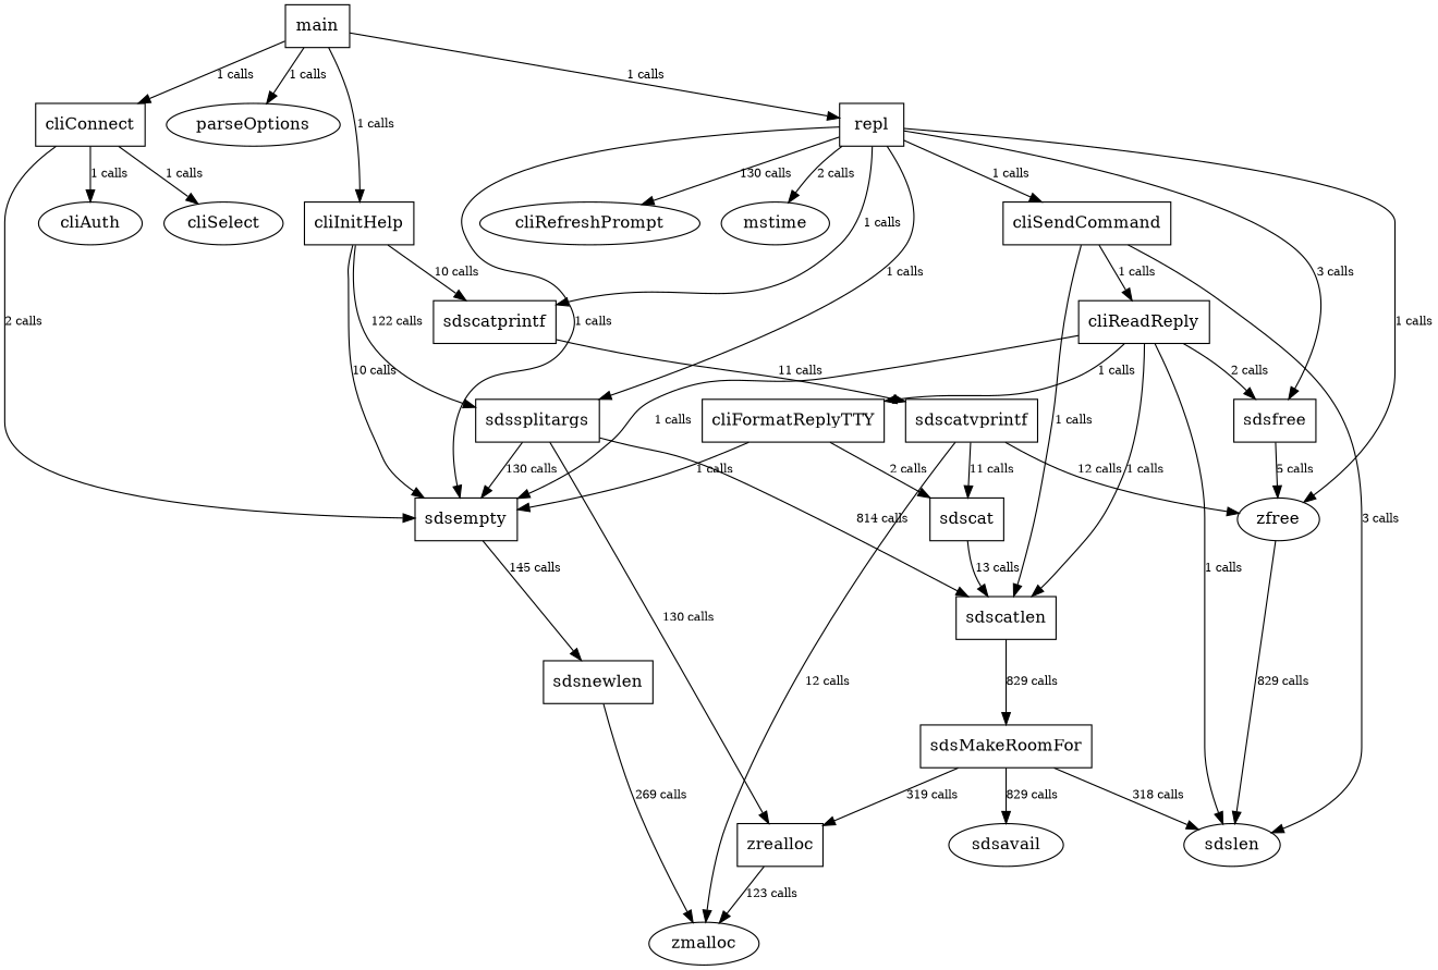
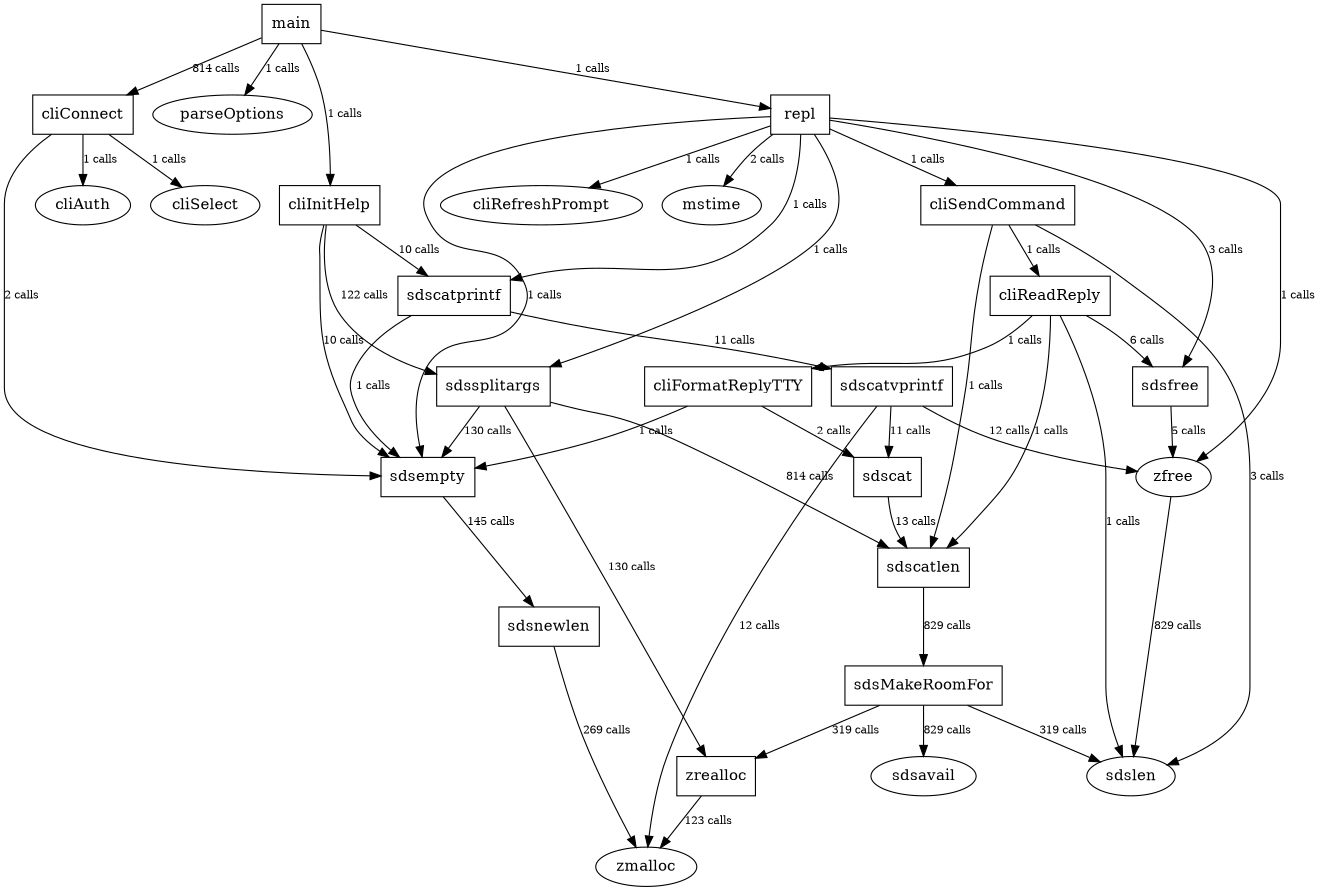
  digraph {
    node [shape=rectangle]
    edge [fontsize=10]
    main
    cliInitHelp
    parseOptions [shape=ellipse]
    cliConnect
    repl
    sdsempty
    sdscatprintf
    sdssplitargs
    cliAuth [shape=ellipse]
    cliSelect [shape=ellipse]
    zfree [shape=ellipse]
    cliRefreshPrompt [shape=ellipse]
    mstime [shape=ellipse]
    cliSendCommand
    sdsfree
    zmalloc [shape=ellipse]
    sdsnewlen
    sdscatvprintf
    sdscatlen
    zrealloc
    sdscat
    sdslen [shape=ellipse]
    sdsMakeRoomFor
    sdsavail [shape=ellipse]
    cliReadReply
    cliFormatReplyTTY
    main -> cliInitHelp [label="1 calls"]
    main -> parseOptions [label="1 calls"]
-   main -> cliConnect [label="1 calls"]
+   main -> cliConnect [label="814 calls"]
    main -> repl [label="1 calls"]
    cliInitHelp -> sdsempty [label="10 calls"]
    cliInitHelp -> sdscatprintf [label="10 calls"]
    cliInitHelp -> sdssplitargs [label="122 calls"]
    cliConnect -> sdsempty [label="2 calls"]
    cliConnect -> cliAuth [label="1 calls"]
    cliConnect -> cliSelect [label="1 calls"]
    repl -> sdsempty [label="1 calls"]
    repl -> sdscatprintf [label="1 calls"]
    repl -> sdssplitargs [label="1 calls"]
    repl -> zfree [label="1 calls"]
-   repl -> cliRefreshPrompt [label="130 calls"]
+   repl -> cliRefreshPrompt [label="1 calls"]
    repl -> mstime [label="2 calls"]
    repl -> cliSendCommand [label="1 calls"]
    repl -> sdsfree [label="3 calls"]
    sdsempty -> sdsnewlen [label="145 calls"]
    sdscatprintf -> sdscatvprintf [label="11 calls"]
    sdssplitargs -> sdsempty [label="130 calls"]
    sdssplitargs -> sdscatlen [label="814 calls"]
    sdssplitargs -> zrealloc [label="130 calls"]
    zfree -> sdslen [label="829 calls"]
    cliSendCommand -> sdscatlen [label="1 calls"]
    cliSendCommand -> sdslen [label="3 calls"]
    cliSendCommand -> cliReadReply [label="1 calls"]
    sdsfree -> zfree [label="5 calls"]
    sdsnewlen -> zmalloc [label="269 calls"]
    sdscatvprintf -> zfree [label="12 calls"]
    sdscatvprintf -> zmalloc [label="12 calls"]
    sdscatvprintf -> sdscat [label="11 calls"]
    sdscatlen -> sdsMakeRoomFor [label="829 calls"]
    zrealloc -> zmalloc [label="123 calls"]
    sdscat -> sdscatlen [label="13 calls"]
    sdsMakeRoomFor -> zrealloc [label="319 calls"]
-   sdsMakeRoomFor -> sdslen [label="318 calls"]
+   sdsMakeRoomFor -> sdslen [label="319 calls"]
    sdsMakeRoomFor -> sdsavail [label="829 calls"]
-   cliReadReply -> sdsempty [label="1 calls"]
-   cliReadReply -> sdsfree [label="2 calls"]
+   sdscatprintf -> sdsempty [label="1 calls"]
+   cliReadReply -> sdsfree [label="6 calls"]
    cliReadReply -> sdscatlen [label="1 calls"]
    cliReadReply -> sdslen [label="1 calls"]
    cliReadReply -> cliFormatReplyTTY [label="1 calls"]
    cliFormatReplyTTY -> sdsempty [label="1 calls"]
    cliFormatReplyTTY -> sdscat [label="2 calls"]
  }
